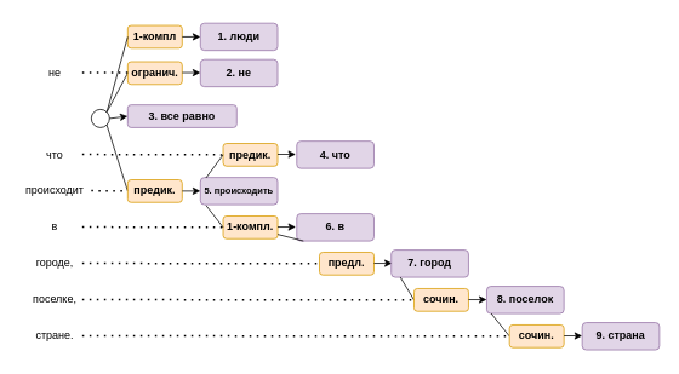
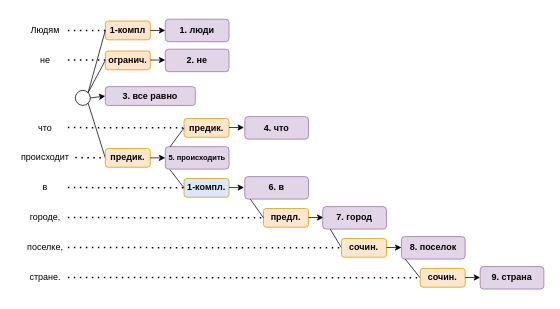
  <mxCell id="0" />
  <mxCell id="1" parent="0" />
+ <mxCell id="2" value="Людям" style="text;html=1;strokeColor=none;fillColor=none;align=center;verticalAlign=middle;whiteSpace=wrap;rounded=0;" vertex="1" parent="1"><mxGeometry x="30" y="20" width="60" height="40" as="geometry" /></mxCell>
  <mxCell id="3" value="не&lt;span style=&quot;color: rgba(0, 0, 0, 0); font-family: monospace; font-size: 0px; text-align: start;&quot;&gt;%3CmxGraphModel%3E%3Croot%3E%3CmxCell%20id%3D%220%22%2F%3E%3CmxCell%20id%3D%221%22%20parent%3D%220%22%2F%3E%3CmxCell%20id%3D%222%22%20value%3D%22%D0%9B%D1%8E%D0%B4%D1%8F%D0%BC%22%20style%3D%22text%3Bhtml%3D1%3BstrokeColor%3Dnone%3BfillColor%3Dnone%3Balign%3Dcenter%3BverticalAlign%3Dmiddle%3BwhiteSpace%3Dwrap%3Brounded%3D0%3B%22%20vertex%3D%221%22%20parent%3D%221%22%3E%3CmxGeometry%20x%3D%2260%22%20y%3D%22230%22%20width%3D%2260%22%20height%3D%2230%22%20as%3D%22geometry%22%2F%3E%3C%2FmxCell%3E%3C%2Froot%3E%3C%2FmxGraphModel%3E&lt;/span&gt;" style="text;html=1;strokeColor=none;fillColor=none;align=center;verticalAlign=middle;whiteSpace=wrap;rounded=0;" vertex="1" parent="1"><mxGeometry x="30" y="60" width="60" height="40" as="geometry" /></mxCell>
  <mxCell id="4" value="что" style="text;html=1;strokeColor=none;fillColor=none;align=center;verticalAlign=middle;whiteSpace=wrap;rounded=0;" vertex="1" parent="1"><mxGeometry x="30" y="150" width="60" height="40" as="geometry" /></mxCell>
  <mxCell id="5" value="происходит" style="text;html=1;strokeColor=none;fillColor=none;align=center;verticalAlign=middle;whiteSpace=wrap;rounded=0;" vertex="1" parent="1"><mxGeometry x="20" y="190" width="80" height="40" as="geometry" /></mxCell>
  <mxCell id="6" value="" style="ellipse;whiteSpace=wrap;html=1;aspect=fixed;" vertex="1" parent="1"><mxGeometry x="100" y="120" width="20" height="20" as="geometry" /></mxCell>
  <mxCell id="7" value="" style="endArrow=classic;html=1;rounded=0;exitX=1;exitY=0.5;exitDx=0;exitDy=0;entryX=0;entryY=0.5;entryDx=0;entryDy=0;" edge="1" parent="1" source="6" target="8"><mxGeometry width="50" height="50" relative="1" as="geometry"><mxPoint x="150" y="135" as="sourcePoint" /><mxPoint x="140" y="125" as="targetPoint" /></mxGeometry></mxCell>
  <mxCell id="8" value="&lt;b&gt;3. все равно&lt;/b&gt;" style="rounded=1;whiteSpace=wrap;html=1;fillColor=#e1d5e7;strokeColor=#9673a6;align=center;" vertex="1" parent="1"><mxGeometry x="140" y="115" width="120" height="25" as="geometry" /></mxCell>
  <mxCell id="9" value="" style="endArrow=none;html=1;rounded=0;exitX=1;exitY=0;exitDx=0;exitDy=0;entryX=0;entryY=0.5;entryDx=0;entryDy=0;" edge="1" parent="1" source="6" target="10"><mxGeometry width="50" height="50" relative="1" as="geometry"><mxPoint x="360" y="170" as="sourcePoint" /><mxPoint x="130" y="90" as="targetPoint" /></mxGeometry></mxCell>
  <mxCell id="10" value="&lt;b&gt;огранич.&lt;/b&gt;" style="rounded=1;whiteSpace=wrap;html=1;fillColor=#ffe6cc;strokeColor=#d79b00;" vertex="1" parent="1"><mxGeometry x="140" y="67.5" width="60" height="25" as="geometry" /></mxCell>
  <mxCell id="11" value="&lt;b&gt;1-компл&lt;/b&gt;" style="rounded=1;whiteSpace=wrap;html=1;fillColor=#ffe6cc;strokeColor=#d79b00;" vertex="1" parent="1"><mxGeometry x="140" y="27.5" width="60" height="25" as="geometry" /></mxCell>
  <mxCell id="12" value="" style="endArrow=none;html=1;rounded=0;exitX=1;exitY=0;exitDx=0;exitDy=0;entryX=0;entryY=0.5;entryDx=0;entryDy=0;" edge="1" parent="1" source="6" target="11"><mxGeometry width="50" height="50" relative="1" as="geometry"><mxPoint x="360" y="190" as="sourcePoint" /><mxPoint x="410" y="140" as="targetPoint" /></mxGeometry></mxCell>
  <mxCell id="13" value="" style="endArrow=classic;html=1;rounded=0;exitX=1;exitY=0.5;exitDx=0;exitDy=0;" edge="1" parent="1" source="11"><mxGeometry width="50" height="50" relative="1" as="geometry"><mxPoint x="260" y="100" as="sourcePoint" /><mxPoint x="220" y="40" as="targetPoint" /></mxGeometry></mxCell>
  <mxCell id="14" value="&lt;b&gt;1. люди&lt;/b&gt;" style="rounded=1;whiteSpace=wrap;html=1;fillColor=#e1d5e7;strokeColor=#9673a6;align=center;" vertex="1" parent="1"><mxGeometry x="220" y="25" width="85" height="30" as="geometry" /></mxCell>
  <mxCell id="15" value="" style="endArrow=classic;html=1;rounded=0;exitX=1;exitY=0.5;exitDx=0;exitDy=0;" edge="1" parent="1"><mxGeometry width="50" height="50" relative="1" as="geometry"><mxPoint x="200" y="79.5" as="sourcePoint" /><mxPoint x="220" y="79.5" as="targetPoint" /></mxGeometry></mxCell>
  <mxCell id="16" value="&lt;b&gt;2. не&lt;/b&gt;" style="rounded=1;whiteSpace=wrap;html=1;fillColor=#e1d5e7;strokeColor=#9673a6;align=center;" vertex="1" parent="1"><mxGeometry x="220" y="65" width="85" height="30" as="geometry" /></mxCell>
  <mxCell id="17" value="" style="endArrow=none;html=1;rounded=0;exitX=1;exitY=1;exitDx=0;exitDy=0;" edge="1" parent="1" source="6"><mxGeometry width="50" height="50" relative="1" as="geometry"><mxPoint x="360" y="190" as="sourcePoint" /><mxPoint x="140" y="210" as="targetPoint" /></mxGeometry></mxCell>
  <mxCell id="18" value="&lt;b&gt;предик.&lt;/b&gt;" style="rounded=1;whiteSpace=wrap;html=1;fillColor=#ffe6cc;strokeColor=#d79b00;" vertex="1" parent="1"><mxGeometry x="140" y="197.5" width="60" height="25" as="geometry" /></mxCell>
  <mxCell id="19" value="" style="endArrow=classic;html=1;rounded=0;exitX=1;exitY=0.5;exitDx=0;exitDy=0;" edge="1" parent="1" source="18"><mxGeometry width="50" height="50" relative="1" as="geometry"><mxPoint x="360" y="190" as="sourcePoint" /><mxPoint x="220" y="210" as="targetPoint" /></mxGeometry></mxCell>
  <mxCell id="20" value="&lt;b&gt;&lt;font style=&quot;font-size: 10px;&quot;&gt;5. происходить&lt;/font&gt;&lt;/b&gt;" style="rounded=1;whiteSpace=wrap;html=1;fillColor=#e1d5e7;strokeColor=#9673a6;align=center;" vertex="1" parent="1"><mxGeometry x="220" y="195" width="85" height="30" as="geometry" /></mxCell>
  <mxCell id="21" value="&lt;b&gt;предик.&lt;/b&gt;" style="rounded=1;whiteSpace=wrap;html=1;fillColor=#ffe6cc;strokeColor=#d79b00;" vertex="1" parent="1"><mxGeometry x="245" y="157.5" width="60" height="25" as="geometry" /></mxCell>
  <mxCell id="22" value="" style="endArrow=classic;html=1;rounded=0;exitX=1;exitY=0.5;exitDx=0;exitDy=0;" edge="1" parent="1"><mxGeometry width="50" height="50" relative="1" as="geometry"><mxPoint x="305" y="169.5" as="sourcePoint" /><mxPoint x="325" y="169.5" as="targetPoint" /></mxGeometry></mxCell>
  <mxCell id="23" value="&lt;b&gt;4. что&lt;/b&gt;" style="rounded=1;whiteSpace=wrap;html=1;fillColor=#e1d5e7;strokeColor=#9673a6;align=center;" vertex="1" parent="1"><mxGeometry x="326" y="155" width="85" height="30" as="geometry" /></mxCell>
  <mxCell id="24" value="в&lt;span style=&quot;color: rgba(0, 0, 0, 0); font-family: monospace; font-size: 0px; text-align: start;&quot;&gt;%3CmxGraphModel%3E%3Croot%3E%3CmxCell%20id%3D%220%22%2F%3E%3CmxCell%20id%3D%221%22%20parent%3D%220%22%2F%3E%3CmxCell%20id%3D%222%22%20value%3D%22%D0%BF%D1%80%D0%BE%D0%B8%D1%81%D1%85%D0%BE%D0%B4%D0%B8%D1%82%22%20style%3D%22text%3Bhtml%3D1%3BstrokeColor%3Dnone%3BfillColor%3Dnone%3Balign%3Dcenter%3BverticalAlign%3Dmiddle%3BwhiteSpace%3Dwrap%3Brounded%3D0%3B%22%20vertex%3D%221%22%20parent%3D%221%22%3E%3CmxGeometry%20x%3D%2250%22%20y%3D%22370%22%20width%3D%2280%22%20height%3D%2240%22%20as%3D%22geometry%22%2F%3E%3C%2FmxCell%3E%3C%2Froot%3E%3C%2FmxGraphModel%3E&lt;/span&gt;" style="text;html=1;strokeColor=none;fillColor=none;align=center;verticalAlign=middle;whiteSpace=wrap;rounded=0;" vertex="1" parent="1"><mxGeometry x="20" y="230" width="80" height="40" as="geometry" /></mxCell>
  <mxCell id="25" value="городе," style="text;html=1;strokeColor=none;fillColor=none;align=center;verticalAlign=middle;whiteSpace=wrap;rounded=0;" vertex="1" parent="1"><mxGeometry x="20" y="270" width="80" height="40" as="geometry" /></mxCell>
  <mxCell id="26" value="поселке," style="text;html=1;strokeColor=none;fillColor=none;align=center;verticalAlign=middle;whiteSpace=wrap;rounded=0;" vertex="1" parent="1"><mxGeometry x="20" y="310" width="80" height="40" as="geometry" /></mxCell>
  <mxCell id="27" value="стране." style="text;html=1;strokeColor=none;fillColor=none;align=center;verticalAlign=middle;whiteSpace=wrap;rounded=0;" vertex="1" parent="1"><mxGeometry x="20" y="350" width="80" height="40" as="geometry" /></mxCell>
- <mxCell id="28" value="&lt;b&gt;1-компл.&lt;/b&gt;" style="rounded=1;whiteSpace=wrap;html=1;fillColor=#ffe6cc;strokeColor=#d79b00;" vertex="1" parent="1"><mxGeometry x="245" y="237.5" width="60" height="25" as="geometry" /></mxCell>
+ <mxCell id="28" value="&lt;b&gt;1-компл.&lt;/b&gt;" style="rounded=1;whiteSpace=wrap;html=1;fillColor=#dae8fc;strokeColor=#d79b00;" vertex="1" parent="1"><mxGeometry x="245" y="237.5" width="60" height="25" as="geometry" /></mxCell>
  <mxCell id="29" value="" style="endArrow=classic;html=1;rounded=0;exitX=1;exitY=0.5;exitDx=0;exitDy=0;" edge="1" parent="1"><mxGeometry width="50" height="50" relative="1" as="geometry"><mxPoint x="305" y="249.6" as="sourcePoint" /><mxPoint x="325" y="249.6" as="targetPoint" /></mxGeometry></mxCell>
  <mxCell id="30" value="&lt;b&gt;6. в&lt;/b&gt;" style="rounded=1;whiteSpace=wrap;html=1;fillColor=#e1d5e7;strokeColor=#9673a6;align=center;" vertex="1" parent="1"><mxGeometry x="326" y="235" width="85" height="30" as="geometry" /></mxCell>
  <mxCell id="31" value="" style="endArrow=none;html=1;rounded=0;fontSize=10;exitX=0.073;exitY=0.013;exitDx=0;exitDy=0;exitPerimeter=0;entryX=0;entryY=0.5;entryDx=0;entryDy=0;" edge="1" parent="1" source="20" target="21"><mxGeometry width="50" height="50" relative="1" as="geometry"><mxPoint x="320" y="190" as="sourcePoint" /><mxPoint x="370" y="140" as="targetPoint" /></mxGeometry></mxCell>
  <mxCell id="32" value="" style="endArrow=none;html=1;rounded=0;fontSize=10;exitX=0.073;exitY=1.027;exitDx=0;exitDy=0;exitPerimeter=0;entryX=0;entryY=0.5;entryDx=0;entryDy=0;" edge="1" parent="1" source="20" target="28"><mxGeometry width="50" height="50" relative="1" as="geometry"><mxPoint x="236.205" y="205.39" as="sourcePoint" /><mxPoint x="255" y="180" as="targetPoint" /></mxGeometry></mxCell>
  <mxCell id="33" value="&lt;b&gt;предл.&lt;/b&gt;" style="rounded=1;whiteSpace=wrap;html=1;fillColor=#ffe6cc;strokeColor=#d79b00;" vertex="1" parent="1"><mxGeometry x="351" y="277.5" width="60" height="25" as="geometry" /></mxCell>
- <mxCell id="34" value="" style="endArrow=none;html=1;rounded=0;fontSize=10;exitX=0.087;exitY=1;exitDx=0;exitDy=0;exitPerimeter=0;" edge="1" parent="1" source="30" target="28"><mxGeometry width="50" height="50" relative="1" as="geometry"><mxPoint x="305.005" y="285.81" as="sourcePoint" /><mxPoint x="323.8" y="310" as="targetPoint" /></mxGeometry></mxCell>
+ <mxCell id="34" value="" style="endArrow=none;html=1;rounded=0;fontSize=10;exitX=0.087;exitY=1;exitDx=0;exitDy=0;exitPerimeter=0;entryX=0;entryY=0.5;entryDx=0;entryDy=0;" edge="1" parent="1" source="30" target="33"><mxGeometry width="50" height="50" relative="1" as="geometry"><mxPoint x="305.005" y="285.81" as="sourcePoint" /><mxPoint x="323.8" y="310" as="targetPoint" /></mxGeometry></mxCell>
  <mxCell id="35" value="" style="endArrow=classic;html=1;rounded=0;exitX=1;exitY=0.5;exitDx=0;exitDy=0;" edge="1" parent="1"><mxGeometry width="50" height="50" relative="1" as="geometry"><mxPoint x="411" y="289.6" as="sourcePoint" /><mxPoint x="431" y="289.6" as="targetPoint" /></mxGeometry></mxCell>
  <mxCell id="36" value="&lt;b&gt;7. город&lt;/b&gt;" style="rounded=1;whiteSpace=wrap;html=1;fillColor=#e1d5e7;strokeColor=#9673a6;align=center;" vertex="1" parent="1"><mxGeometry x="430" y="275" width="85" height="30" as="geometry" /></mxCell>
  <mxCell id="37" value="" style="endArrow=none;html=1;rounded=0;fontSize=10;exitX=0.087;exitY=1;exitDx=0;exitDy=0;exitPerimeter=0;entryX=0;entryY=0.5;entryDx=0;entryDy=0;" edge="1" parent="1" target="38"><mxGeometry width="50" height="50" relative="1" as="geometry"><mxPoint x="439.995" y="305" as="sourcePoint" /><mxPoint x="457.6" y="330" as="targetPoint" /></mxGeometry></mxCell>
  <mxCell id="38" value="&lt;b&gt;сочин.&lt;/b&gt;" style="rounded=1;whiteSpace=wrap;html=1;fillColor=#ffe6cc;strokeColor=#d79b00;" vertex="1" parent="1"><mxGeometry x="455" y="317.5" width="60" height="25" as="geometry" /></mxCell>
  <mxCell id="39" value="" style="endArrow=classic;html=1;rounded=0;exitX=1;exitY=0.5;exitDx=0;exitDy=0;" edge="1" parent="1"><mxGeometry width="50" height="50" relative="1" as="geometry"><mxPoint x="515" y="329.6" as="sourcePoint" /><mxPoint x="535" y="329.6" as="targetPoint" /></mxGeometry></mxCell>
  <mxCell id="40" value="&lt;b&gt;8. поселок&lt;/b&gt;" style="rounded=1;whiteSpace=wrap;html=1;fillColor=#e1d5e7;strokeColor=#9673a6;align=center;" vertex="1" parent="1"><mxGeometry x="535" y="315" width="85" height="30" as="geometry" /></mxCell>
  <mxCell id="41" value="" style="endArrow=none;html=1;rounded=0;fontSize=10;exitX=0.087;exitY=1;exitDx=0;exitDy=0;exitPerimeter=0;entryX=0;entryY=0.5;entryDx=0;entryDy=0;" edge="1" parent="1" target="42"><mxGeometry width="50" height="50" relative="1" as="geometry"><mxPoint x="540.005" y="345" as="sourcePoint" /><mxPoint x="555.01" y="370" as="targetPoint" /></mxGeometry></mxCell>
  <mxCell id="42" value="&lt;b&gt;сочин.&lt;/b&gt;" style="rounded=1;whiteSpace=wrap;html=1;fillColor=#ffe6cc;strokeColor=#d79b00;" vertex="1" parent="1"><mxGeometry x="560" y="357.5" width="60" height="25" as="geometry" /></mxCell>
  <mxCell id="43" value="" style="endArrow=classic;html=1;rounded=0;exitX=1;exitY=0.5;exitDx=0;exitDy=0;" edge="1" parent="1"><mxGeometry width="50" height="50" relative="1" as="geometry"><mxPoint x="620" y="369.6" as="sourcePoint" /><mxPoint x="640" y="369.6" as="targetPoint" /></mxGeometry></mxCell>
  <mxCell id="44" value="&lt;b&gt;9. страна&lt;/b&gt;" style="rounded=1;whiteSpace=wrap;html=1;fillColor=#e1d5e7;strokeColor=#9673a6;align=center;" vertex="1" parent="1"><mxGeometry x="640" y="355" width="85" height="30" as="geometry" /></mxCell>
+ <mxCell id="45" value="" style="endArrow=none;dashed=1;html=1;dashPattern=1 3;strokeWidth=2;rounded=0;fontSize=10;exitX=1;exitY=0.5;exitDx=0;exitDy=0;entryX=0;entryY=0.5;entryDx=0;entryDy=0;" edge="1" parent="1" source="2" target="11"><mxGeometry width="50" height="50" relative="1" as="geometry"><mxPoint x="320" y="200" as="sourcePoint" /><mxPoint x="370" y="150" as="targetPoint" /></mxGeometry></mxCell>
  <mxCell id="46" value="" style="endArrow=none;dashed=1;html=1;dashPattern=1 3;strokeWidth=2;rounded=0;fontSize=10;exitX=1;exitY=0.5;exitDx=0;exitDy=0;entryX=0;entryY=0.5;entryDx=0;entryDy=0;" edge="1" parent="1"><mxGeometry width="50" height="50" relative="1" as="geometry"><mxPoint x="90" y="79.6" as="sourcePoint" /><mxPoint x="140" y="79.6" as="targetPoint" /></mxGeometry></mxCell>
  <mxCell id="47" value="" style="endArrow=none;dashed=1;html=1;dashPattern=1 3;strokeWidth=2;rounded=0;fontSize=10;exitX=1;exitY=0.5;exitDx=0;exitDy=0;entryX=0;entryY=0.5;entryDx=0;entryDy=0;" edge="1" parent="1" target="21"><mxGeometry width="50" height="50" relative="1" as="geometry"><mxPoint x="90" y="169.6" as="sourcePoint" /><mxPoint x="140" y="169.6" as="targetPoint" /></mxGeometry></mxCell>
  <mxCell id="48" value="" style="endArrow=none;dashed=1;html=1;dashPattern=1 3;strokeWidth=2;rounded=0;fontSize=10;exitX=1;exitY=0.5;exitDx=0;exitDy=0;" edge="1" parent="1"><mxGeometry width="50" height="50" relative="1" as="geometry"><mxPoint x="100" y="209.6" as="sourcePoint" /><mxPoint x="140" y="210" as="targetPoint" /></mxGeometry></mxCell>
  <mxCell id="49" value="" style="endArrow=none;dashed=1;html=1;dashPattern=1 3;strokeWidth=2;rounded=0;fontSize=10;exitX=1;exitY=0.5;exitDx=0;exitDy=0;entryX=0;entryY=0.5;entryDx=0;entryDy=0;" edge="1" parent="1" target="28"><mxGeometry width="50" height="50" relative="1" as="geometry"><mxPoint x="90" y="249.6" as="sourcePoint" /><mxPoint x="130" y="250" as="targetPoint" /></mxGeometry></mxCell>
  <mxCell id="50" value="" style="endArrow=none;dashed=1;html=1;dashPattern=1 3;strokeWidth=2;rounded=0;fontSize=10;exitX=1;exitY=0.5;exitDx=0;exitDy=0;entryX=0;entryY=0.5;entryDx=0;entryDy=0;" edge="1" parent="1" target="33"><mxGeometry width="50" height="50" relative="1" as="geometry"><mxPoint x="90" y="289.6" as="sourcePoint" /><mxPoint x="245" y="290" as="targetPoint" /></mxGeometry></mxCell>
  <mxCell id="51" value="" style="endArrow=none;dashed=1;html=1;dashPattern=1 3;strokeWidth=2;rounded=0;fontSize=10;exitX=1;exitY=0.5;exitDx=0;exitDy=0;entryX=0;entryY=0.5;entryDx=0;entryDy=0;" edge="1" parent="1" target="38"><mxGeometry width="50" height="50" relative="1" as="geometry"><mxPoint x="90" y="329.6" as="sourcePoint" /><mxPoint x="351" y="330" as="targetPoint" /></mxGeometry></mxCell>
  <mxCell id="52" value="" style="endArrow=none;dashed=1;html=1;dashPattern=1 3;strokeWidth=2;rounded=0;fontSize=10;exitX=1;exitY=0.5;exitDx=0;exitDy=0;entryX=0;entryY=0.5;entryDx=0;entryDy=0;" edge="1" parent="1" target="42"><mxGeometry width="50" height="50" relative="1" as="geometry"><mxPoint x="90" y="369.6" as="sourcePoint" /><mxPoint x="455" y="370" as="targetPoint" /></mxGeometry></mxCell>
